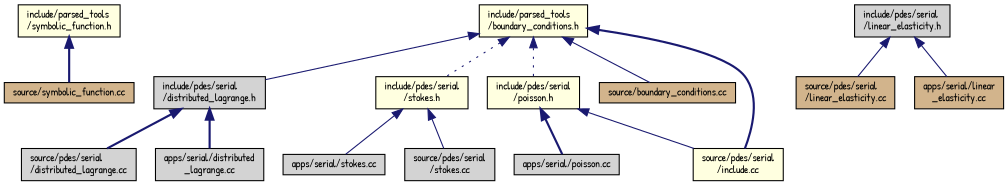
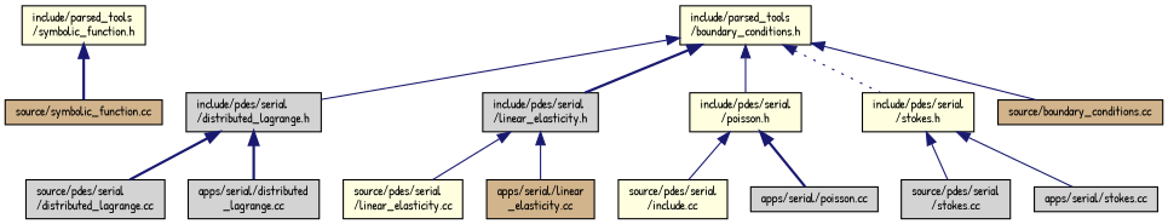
  digraph {
    fontname="Patrick Hand"
    node [color=black fillcolor=lightgrey fontname="Patrick Hand" fontsize=10 shape=record style=filled]
    edge [color=midnightblue dir=back fontname="Patrick Hand" fontsize=10 labelfontname=Helvetica labelfontsize=10 style=solid]
    n1 [fillcolor=lightyellow fontcolor=black height=0.2 label="include/parsed_tools\l/symbolic_function.h" width=0.4]
    n2 [fillcolor=tan height=0.2 label="source/symbolic_function.cc" width=0.4]
    n3 [fillcolor=lightyellow height=0.2 label="include/parsed_tools\l/boundary_conditions.h" width=0.4]
    n4 [height=0.2 label="include/pdes/serial\l/distributed_lagrange.h" width=0.4]
    n5 [height=0.2 label="include/pdes/serial\l/linear_elasticity.h" width=0.4]
    n6 [fillcolor=lightyellow height=0.2 label="include/pdes/serial\l/poisson.h" width=0.4]
    n7 [fillcolor=lightyellow height=0.2 label="include/pdes/serial\l/stokes.h" width=0.4]
    n8 [fillcolor=tan height=0.2 label="source/boundary_conditions.cc" width=0.4]
    n9 [height=0.2 label="source/pdes/serial\l/distributed_lagrange.cc" width=0.4]
    n10 [height=0.2 label="apps/serial/distributed\l_lagrange.cc" width=0.4]
-   n11 [fillcolor=tan height=0.2 label="source/pdes/serial\l/linear_elasticity.cc" width=0.4]
+   n11 [fillcolor=lightyellow height=0.2 label="source/pdes/serial\l/linear_elasticity.cc" width=0.4]
    n12 [fillcolor=tan height=0.2 label="apps/serial/linear\l_elasticity.cc" width=0.4]
    n13 [fillcolor=lightyellow height=0.2 label="source/pdes/serial\l/include.cc" width=0.4]
    n14 [height=0.2 label="apps/serial/poisson.cc" width=0.4]
    n15 [height=0.2 label="source/pdes/serial\l/stokes.cc" width=0.4]
    n16 [height=0.2 label="apps/serial/stokes.cc" width=0.4]
    n1 -> n2 [style=bold]
    n3 -> n4
-   n3 -> n13 [style=bold]
-   n3 -> n6 [style=dotted]
+   n3 -> n5 [style=bold]
+   n3 -> n6
    n3 -> n7 [style=dotted]
    n3 -> n8
    n4 -> n9 [style=bold]
    n4 -> n10 [style=bold]
    n5 -> n11
    n5 -> n12
    n6 -> n13
    n6 -> n14 [style=bold]
    n7 -> n15
    n7 -> n16
  }
